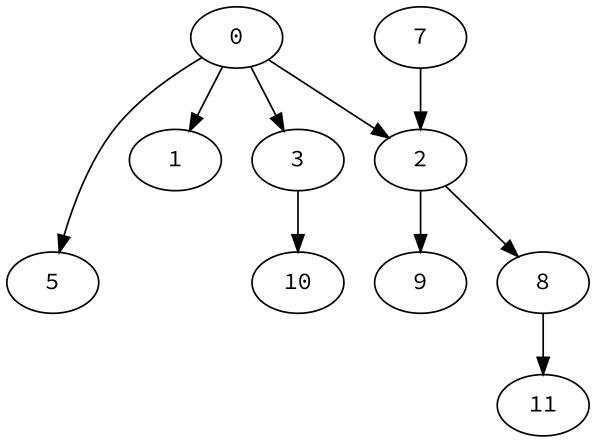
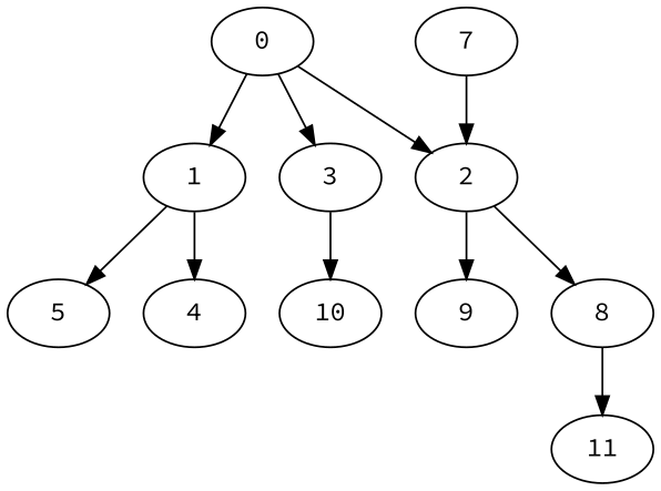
  digraph {
    fontname="Source Code Pro"
    node [Processor=1 Weight=20 fontname="Source Code Pro"]
    edge [Weight=7 fontname="Source Code Pro"]
    0 [Start=0 Weight=50]
    1 [Start=50 Weight=70]
    2 [Processor=2 Start=57 Weight=90]
    3 [Processor=2 Start=247 Weight=100]
+   4 [Start=220 Weight=40]
    5 [Start=260]
    8 [Start=280 Weight=50]
    9 [Processor=2 Start=227]
    10 [Processor=2 Start=347]
    11 [Start=330]
    7 [Processor=2 Start=147 Weight=80]
    0 -> 1 [Weight=9]
    0 -> 2
    0 -> 3 [Weight=4]
-   0 -> 5
+   1 -> 4 [Weight=10]
+   1 -> 5
    2 -> 8 [Weight=3]
    2 -> 9 [Weight=10]
    3 -> 10 [Weight=4]
    8 -> 11 [Weight=5]
    7 -> 2 [Weight=5]
  }
